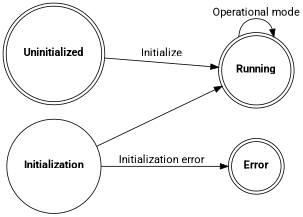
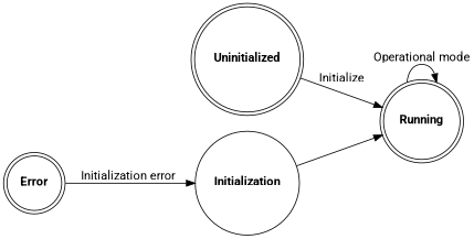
  digraph {
    fontname=Roboto
    rankdir=LR
    node [fontname=Roboto shape=doublecircle]
    edge [fontname=Roboto]
    n1 [label=<<B>Uninitialized</B>>]
    n2 [label=<<B>Running</B>>]
    n3 [label=<<B>Initialization</B>> shape=circle]
    n4 [label=<<B>Error</B>>]
    n1 -> n2 [label=Initialize]
    n2 -> n2 [label="Operational mode"]
    n3 -> n2
-   n3 -> n4 [label="Initialization error"]
+   n4 -> n3 [label="Initialization error"]
  }
